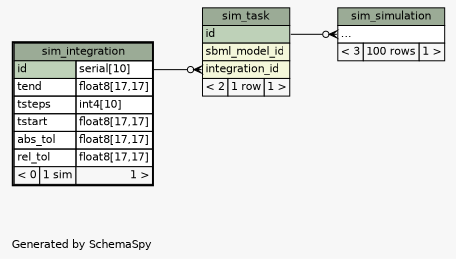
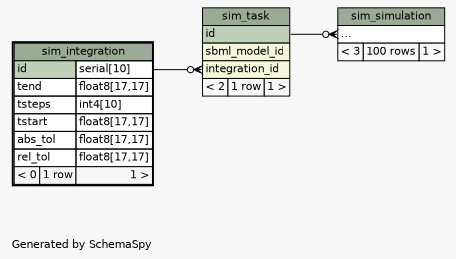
  digraph {
    bgcolor="#f7f7f7"
    fontname=Helvetica
    fontsize=11
    label="\nGenerated by SchemaSpy"
    labeljust=l
    nodesep=0.18
    rankdir=RL
    ranksep=0.46
    node [fontname=Helvetica fontsize=11 shape=plaintext]
    edge [arrowhead=none arrowsize=0.8 arrowtail=crowodot dir=back]
    n1 [label=<     <TABLE BORDER="0" CELLBORDER="1" CELLSPACING="0" BGCOLOR="#ffffff">       <TR><TD COLSPAN="3" BGCOLOR="#9bab96" ALIGN="CENTER">sim_simulation</TD></TR>       <TR><TD PORT="elipses" COLSPAN="3" ALIGN="LEFT">...</TD></TR>       <TR><TD ALIGN="LEFT" BGCOLOR="#f7f7f7">&lt; 3</TD><TD ALIGN="RIGHT" BGCOLOR="#f7f7f7">100 rows</TD><TD ALIGN="RIGHT" BGCOLOR="#f7f7f7">1 &gt;</TD></TR>     </TABLE>>]
    n2 [label=<     <TABLE BORDER="0" CELLBORDER="1" CELLSPACING="0" BGCOLOR="#ffffff">       <TR><TD COLSPAN="3" BGCOLOR="#9bab96" ALIGN="CENTER">sim_task</TD></TR>       <TR><TD PORT="id" COLSPAN="3" BGCOLOR="#bed1b8" ALIGN="LEFT">id</TD></TR>       <TR><TD PORT="sbml_model_id" COLSPAN="3" BGCOLOR="#f4f7da" ALIGN="LEFT">sbml_model_id</TD></TR>       <TR><TD PORT="integration_id" COLSPAN="3" BGCOLOR="#f4f7da" ALIGN="LEFT">integration_id</TD></TR>       <TR><TD ALIGN="LEFT" BGCOLOR="#f7f7f7">&lt; 2</TD><TD ALIGN="RIGHT" BGCOLOR="#f7f7f7">1 row</TD><TD ALIGN="RIGHT" BGCOLOR="#f7f7f7">1 &gt;</TD></TR>     </TABLE>>]
-   n3 [label=<     <TABLE BORDER="2" CELLBORDER="1" CELLSPACING="0" BGCOLOR="#ffffff">       <TR><TD COLSPAN="3" BGCOLOR="#9bab96" ALIGN="CENTER">sim_integration</TD></TR>       <TR><TD PORT="id" COLSPAN="2" BGCOLOR="#bed1b8" ALIGN="LEFT">id</TD><TD PORT="id.type" ALIGN="LEFT">serial[10]</TD></TR>       <TR><TD PORT="tend" COLSPAN="2" ALIGN="LEFT">tend</TD><TD PORT="tend.type" ALIGN="LEFT">float8[17,17]</TD></TR>       <TR><TD PORT="tsteps" COLSPAN="2" ALIGN="LEFT">tsteps</TD><TD PORT="tsteps.type" ALIGN="LEFT">int4[10]</TD></TR>       <TR><TD PORT="tstart" COLSPAN="2" ALIGN="LEFT">tstart</TD><TD PORT="tstart.type" ALIGN="LEFT">float8[17,17]</TD></TR>       <TR><TD PORT="abs_tol" COLSPAN="2" ALIGN="LEFT">abs_tol</TD><TD PORT="abs_tol.type" ALIGN="LEFT">float8[17,17]</TD></TR>       <TR><TD PORT="rel_tol" COLSPAN="2" ALIGN="LEFT">rel_tol</TD><TD PORT="rel_tol.type" ALIGN="LEFT">float8[17,17]</TD></TR>       <TR><TD ALIGN="LEFT" BGCOLOR="#f7f7f7">&lt; 0</TD><TD ALIGN="RIGHT" BGCOLOR="#f7f7f7">1 sim</TD><TD ALIGN="RIGHT" BGCOLOR="#f7f7f7">1 &gt;</TD></TR>     </TABLE>>]
+   n3 [label=<     <TABLE BORDER="2" CELLBORDER="1" CELLSPACING="0" BGCOLOR="#ffffff">       <TR><TD COLSPAN="3" BGCOLOR="#9bab96" ALIGN="CENTER">sim_integration</TD></TR>       <TR><TD PORT="id" COLSPAN="2" BGCOLOR="#bed1b8" ALIGN="LEFT">id</TD><TD PORT="id.type" ALIGN="LEFT">serial[10]</TD></TR>       <TR><TD PORT="tend" COLSPAN="2" ALIGN="LEFT">tend</TD><TD PORT="tend.type" ALIGN="LEFT">float8[17,17]</TD></TR>       <TR><TD PORT="tsteps" COLSPAN="2" ALIGN="LEFT">tsteps</TD><TD PORT="tsteps.type" ALIGN="LEFT">int4[10]</TD></TR>       <TR><TD PORT="tstart" COLSPAN="2" ALIGN="LEFT">tstart</TD><TD PORT="tstart.type" ALIGN="LEFT">float8[17,17]</TD></TR>       <TR><TD PORT="abs_tol" COLSPAN="2" ALIGN="LEFT">abs_tol</TD><TD PORT="abs_tol.type" ALIGN="LEFT">float8[17,17]</TD></TR>       <TR><TD PORT="rel_tol" COLSPAN="2" ALIGN="LEFT">rel_tol</TD><TD PORT="rel_tol.type" ALIGN="LEFT">float8[17,17]</TD></TR>       <TR><TD ALIGN="LEFT" BGCOLOR="#f7f7f7">&lt; 0</TD><TD ALIGN="RIGHT" BGCOLOR="#f7f7f7">1 row</TD><TD ALIGN="RIGHT" BGCOLOR="#f7f7f7">1 &gt;</TD></TR>     </TABLE>>]
    n1 -> n2 [headport="id:e" tailport="elipses:w"]
    n2 -> n3 [headport="id.type:e" tailport="integration_id:w"]
  }
